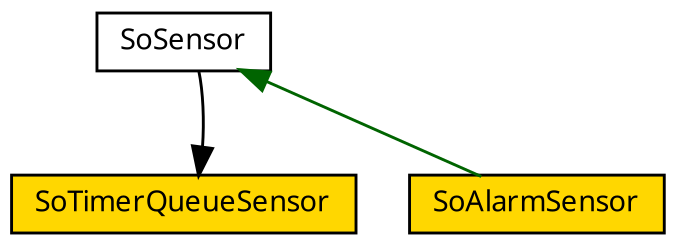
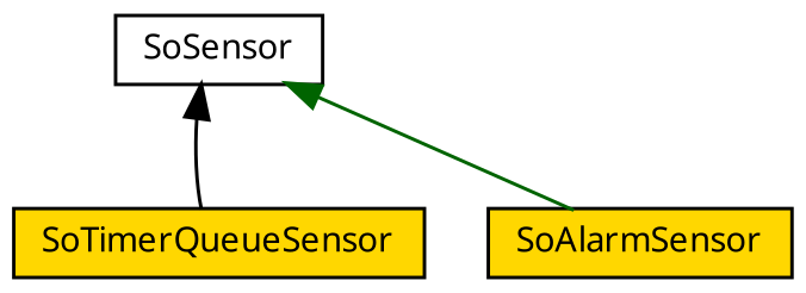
  digraph {
    fontname="Noto Sans"
    node [color=black fillcolor=gold fontname="Noto Sans" fontsize=10 shape=record style=filled]
    edge [dir=back fontname="Noto Sans" fontsize=10 labelfontname=Helvetica labelfontsize=10 style=solid]
    n1 [fontcolor=black height=0.2 label=SoAlarmSensor width=0.4]
    n2 [height=0.2 label=SoTimerQueueSensor width=0.4]
    n3 [fillcolor=white height=0.2 label=SoSensor width=0.4]
    n3 -> n1 [color=darkgreen]
-   n2 -> n3 [color=black]
+   n3 -> n2 [color=black]
  }
